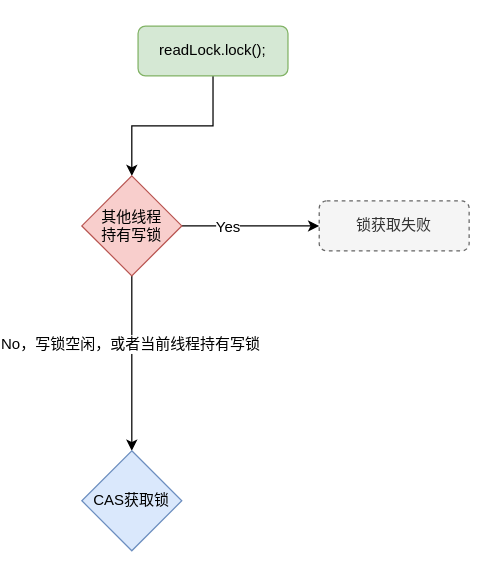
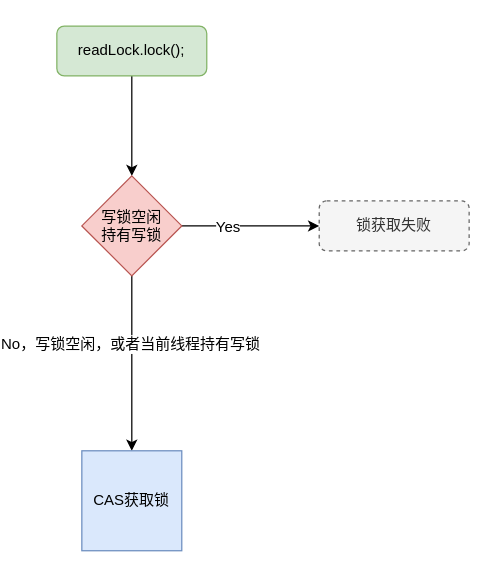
  <mxCell id="0" />
  <mxCell id="1" parent="0" />
  <mxCell id="2" value="" style="edgeStyle=orthogonalEdgeStyle;rounded=0;orthogonalLoop=1;jettySize=auto;html=1;" edge="1" parent="1" source="3" target="8"><mxGeometry relative="1" as="geometry" /></mxCell>
- <mxCell id="3" value="readLock.lock();" style="rounded=1;whiteSpace=wrap;fillColor=#d5e8d4;strokeColor=#82b366;" parent="1" vertex="1"><mxGeometry x="85" y="20" width="120" height="40" as="geometry" /></mxCell>
+ <mxCell id="3" value="readLock.lock();" style="rounded=1;whiteSpace=wrap;fillColor=#d5e8d4;strokeColor=#82b366;" parent="1" vertex="1"><mxGeometry x="20" y="20" width="120" height="40" as="geometry" /></mxCell>
  <mxCell id="4" value="" style="edgeStyle=orthogonalEdgeStyle;rounded=0;orthogonalLoop=1;jettySize=auto;html=1;entryX=0;entryY=0.5;entryDx=0;entryDy=0;" edge="1" parent="1" source="8" target="10"><mxGeometry relative="1" as="geometry"><mxPoint x="350" y="180" as="targetPoint" /></mxGeometry></mxCell>
  <mxCell id="5" value="Yes" style="text;html=1;align=center;verticalAlign=middle;resizable=0;points=[];labelBackgroundColor=#ffffff;" vertex="1" connectable="0" parent="4"><mxGeometry x="-0.345" y="-1" relative="1" as="geometry"><mxPoint y="-1" as="offset" /></mxGeometry></mxCell>
  <mxCell id="6" value="" style="edgeStyle=orthogonalEdgeStyle;rounded=0;orthogonalLoop=1;jettySize=auto;html=1;" edge="1" parent="1" source="8" target="9"><mxGeometry relative="1" as="geometry" /></mxCell>
  <mxCell id="7" value="No，写锁空闲，或者当前线程持有写锁" style="text;html=1;align=center;verticalAlign=middle;resizable=0;points=[];labelBackgroundColor=#ffffff;" vertex="1" connectable="0" parent="6"><mxGeometry x="-0.229" y="-2" relative="1" as="geometry"><mxPoint as="offset" /></mxGeometry></mxCell>
- <mxCell id="8" value="其他线程&lt;br&gt;持有写锁" style="rhombus;whiteSpace=wrap;html=1;fillColor=#f8cecc;strokeColor=#b85450;" vertex="1" parent="1"><mxGeometry x="40" y="140" width="80" height="80" as="geometry" /></mxCell>
- <mxCell id="9" value="CAS获取锁" style="rhombus;whiteSpace=wrap;html=1;fillColor=#dae8fc;strokeColor=#6c8ebf;" vertex="1" parent="1"><mxGeometry x="40" y="360" width="80" height="80" as="geometry" /></mxCell>
+ <mxCell id="8" value="写锁空闲&lt;br&gt;持有写锁" style="rhombus;whiteSpace=wrap;html=1;fillColor=#f8cecc;strokeColor=#b85450;" vertex="1" parent="1"><mxGeometry x="40" y="140" width="80" height="80" as="geometry" /></mxCell>
+ <mxCell id="9" value="CAS获取锁" style="whiteSpace=wrap;html=1;fillColor=#dae8fc;strokeColor=#6c8ebf;rounded=0;" vertex="1" parent="1"><mxGeometry x="40" y="360" width="80" height="80" as="geometry" /></mxCell>
  <mxCell id="10" value="锁获取失败" style="rounded=1;whiteSpace=wrap;fillColor=#f5f5f5;strokeColor=#666666;fontColor=#333333;dashed=1;" vertex="1" parent="1"><mxGeometry x="230" y="160" width="120" height="40" as="geometry" /></mxCell>
